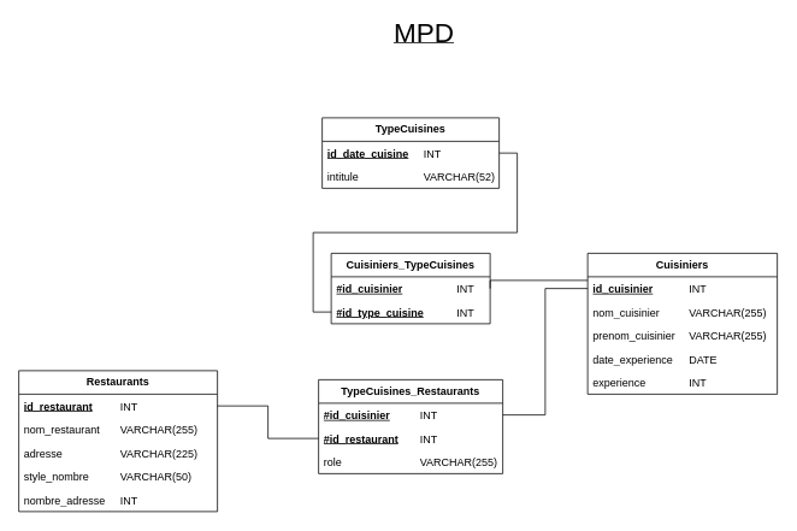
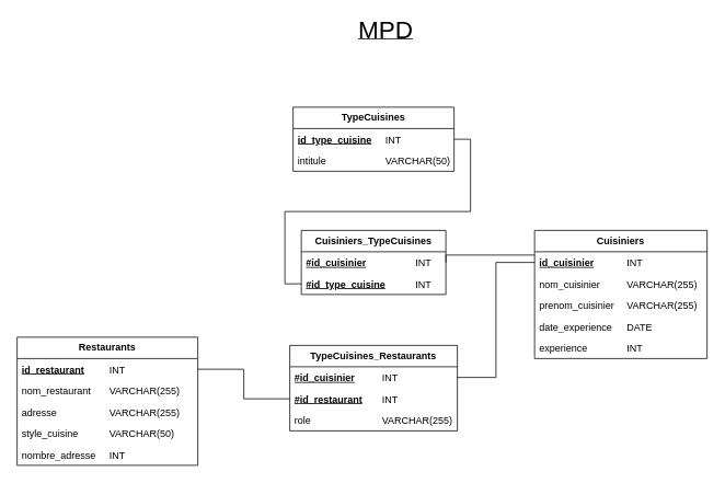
  <mxCell id="0" />
  <mxCell id="1" parent="0" />
  <mxCell id="2" value="&lt;b&gt;Cuisiniers&lt;/b&gt;" style="swimlane;fontStyle=0;childLayout=stackLayout;horizontal=1;startSize=26;fillColor=none;horizontalStack=0;resizeParent=1;resizeParentMax=0;resizeLast=0;collapsible=1;marginBottom=0;whiteSpace=wrap;html=1;" parent="1" vertex="1"><mxGeometry x="650" y="280" width="210" height="156" as="geometry" /></mxCell>
  <mxCell id="3" value="&lt;b style=&quot;text-decoration-line: underline;&quot;&gt;id_cuisinier&lt;/b&gt;&lt;span style=&quot;text-decoration-line: underline; font-weight: bold; white-space: pre;&quot;&gt;&#09;&lt;/span&gt;&lt;span style=&quot;text-decoration-line: underline; font-weight: bold; white-space: pre;&quot;&gt;&#09;&lt;/span&gt;INT" style="text;strokeColor=none;fillColor=none;align=left;verticalAlign=top;spacingLeft=4;spacingRight=4;overflow=hidden;rotatable=0;points=[[0,0.5],[1,0.5]];portConstraint=eastwest;whiteSpace=wrap;html=1;" parent="2" vertex="1"><mxGeometry y="26" width="210" height="26" as="geometry" /></mxCell>
  <mxCell id="4" value="nom_cuisinier&lt;span style=&quot;white-space: pre;&quot;&gt;&#09;&lt;/span&gt;&lt;span style=&quot;white-space: pre;&quot;&gt;&#09;&lt;/span&gt;VARCHAR(255)" style="text;strokeColor=none;fillColor=none;align=left;verticalAlign=top;spacingLeft=4;spacingRight=4;overflow=hidden;rotatable=0;points=[[0,0.5],[1,0.5]];portConstraint=eastwest;whiteSpace=wrap;html=1;" parent="2" vertex="1"><mxGeometry y="52" width="210" height="26" as="geometry" /></mxCell>
  <mxCell id="5" value="prenom_cuisinier&lt;span style=&quot;white-space: pre;&quot;&gt;&#09;&lt;/span&gt;VARCHAR(255)" style="text;strokeColor=none;fillColor=none;align=left;verticalAlign=top;spacingLeft=4;spacingRight=4;overflow=hidden;rotatable=0;points=[[0,0.5],[1,0.5]];portConstraint=eastwest;whiteSpace=wrap;html=1;" parent="2" vertex="1"><mxGeometry y="78" width="210" height="26" as="geometry" /></mxCell>
  <mxCell id="6" value="date_experience&lt;span style=&quot;white-space: pre;&quot;&gt;&#09;&lt;/span&gt;DATE" style="text;strokeColor=none;fillColor=none;align=left;verticalAlign=top;spacingLeft=4;spacingRight=4;overflow=hidden;rotatable=0;points=[[0,0.5],[1,0.5]];portConstraint=eastwest;whiteSpace=wrap;html=1;" parent="2" vertex="1"><mxGeometry y="104" width="210" height="26" as="geometry" /></mxCell>
  <mxCell id="7" value="experience&lt;span style=&quot;white-space: pre;&quot;&gt;&#09;&lt;/span&gt;&lt;span style=&quot;white-space: pre;&quot;&gt;&#09;&lt;/span&gt;INT" style="text;strokeColor=none;fillColor=none;align=left;verticalAlign=top;spacingLeft=4;spacingRight=4;overflow=hidden;rotatable=0;points=[[0,0.5],[1,0.5]];portConstraint=eastwest;whiteSpace=wrap;html=1;" parent="2" vertex="1"><mxGeometry y="130" width="210" height="26" as="geometry" /></mxCell>
  <mxCell id="8" value="&lt;b&gt;TypeCuisines&lt;/b&gt;" style="swimlane;fontStyle=0;childLayout=stackLayout;horizontal=1;startSize=26;fillColor=none;horizontalStack=0;resizeParent=1;resizeParentMax=0;resizeLast=0;collapsible=1;marginBottom=0;whiteSpace=wrap;html=1;" parent="1" vertex="1"><mxGeometry x="356" width="196" height="78" as="geometry" y="130" /></mxCell>
- <mxCell id="9" value="&lt;b style=&quot;text-decoration-line: underline;&quot;&gt;id_date_cuisine&lt;/b&gt;&lt;span style=&quot;text-decoration-line: underline; font-weight: bold; white-space: pre;&quot;&gt;&#09;&lt;/span&gt;INT" style="text;strokeColor=none;fillColor=none;align=left;verticalAlign=top;spacingLeft=4;spacingRight=4;overflow=hidden;rotatable=0;points=[[0,0.5],[1,0.5]];portConstraint=eastwest;whiteSpace=wrap;html=1;" parent="8" vertex="1"><mxGeometry y="26" width="196" height="26" as="geometry" /></mxCell>
- <mxCell id="10" value="intitule&lt;span style=&quot;white-space: pre;&quot;&gt;&#09;&lt;/span&gt;&lt;span style=&quot;white-space: pre;&quot;&gt;&#09;&lt;/span&gt;&lt;span style=&quot;white-space: pre;&quot;&gt;&#09;&lt;/span&gt;VARCHAR(52)" style="text;strokeColor=none;fillColor=none;align=left;verticalAlign=top;spacingLeft=4;spacingRight=4;overflow=hidden;rotatable=0;points=[[0,0.5],[1,0.5]];portConstraint=eastwest;whiteSpace=wrap;html=1;" parent="8" vertex="1"><mxGeometry y="52" width="196" height="26" as="geometry" /></mxCell>
+ <mxCell id="9" value="&lt;b style=&quot;text-decoration-line: underline;&quot;&gt;id_type_cuisine&lt;/b&gt;&lt;span style=&quot;text-decoration-line: underline; font-weight: bold; white-space: pre;&quot;&gt;&#09;&lt;/span&gt;INT" style="text;strokeColor=none;fillColor=none;align=left;verticalAlign=top;spacingLeft=4;spacingRight=4;overflow=hidden;rotatable=0;points=[[0,0.5],[1,0.5]];portConstraint=eastwest;whiteSpace=wrap;html=1;" parent="8" vertex="1"><mxGeometry y="26" width="196" height="26" as="geometry" /></mxCell>
+ <mxCell id="10" value="intitule&lt;span style=&quot;white-space: pre;&quot;&gt;&#09;&lt;/span&gt;&lt;span style=&quot;white-space: pre;&quot;&gt;&#09;&lt;/span&gt;&lt;span style=&quot;white-space: pre;&quot;&gt;&#09;&lt;/span&gt;VARCHAR(50)" style="text;strokeColor=none;fillColor=none;align=left;verticalAlign=top;spacingLeft=4;spacingRight=4;overflow=hidden;rotatable=0;points=[[0,0.5],[1,0.5]];portConstraint=eastwest;whiteSpace=wrap;html=1;" parent="8" vertex="1"><mxGeometry y="52" width="196" height="26" as="geometry" /></mxCell>
  <mxCell id="11" value="&lt;b&gt;Restaurants&lt;/b&gt;" style="swimlane;fontStyle=0;childLayout=stackLayout;horizontal=1;startSize=26;fillColor=none;horizontalStack=0;resizeParent=1;resizeParentMax=0;resizeLast=0;collapsible=1;marginBottom=0;whiteSpace=wrap;html=1;" parent="1" vertex="1"><mxGeometry x="20" y="410" width="220" height="156" as="geometry" /></mxCell>
  <mxCell id="12" value="&lt;b style=&quot;text-decoration-line: underline;&quot;&gt;id_restaurant&lt;/b&gt;&lt;span style=&quot;text-decoration-line: underline; font-weight: bold; white-space: pre;&quot;&gt;&#09;&lt;/span&gt;&lt;span style=&quot;text-decoration-line: underline; font-weight: bold; white-space: pre;&quot;&gt;&#09;&lt;/span&gt;INT" style="text;strokeColor=none;fillColor=none;align=left;verticalAlign=top;spacingLeft=4;spacingRight=4;overflow=hidden;rotatable=0;points=[[0,0.5],[1,0.5]];portConstraint=eastwest;whiteSpace=wrap;html=1;" parent="11" vertex="1"><mxGeometry y="26" width="220" height="26" as="geometry" /></mxCell>
  <mxCell id="13" value="nom_restaurant&lt;span style=&quot;white-space: pre;&quot;&gt;&#09;&lt;/span&gt;VARCHAR(255)" style="text;strokeColor=none;fillColor=none;align=left;verticalAlign=top;spacingLeft=4;spacingRight=4;overflow=hidden;rotatable=0;points=[[0,0.5],[1,0.5]];portConstraint=eastwest;whiteSpace=wrap;html=1;" parent="11" vertex="1"><mxGeometry y="52" width="220" height="26" as="geometry" /></mxCell>
- <mxCell id="14" value="adresse&lt;span style=&quot;white-space: pre;&quot;&gt;&#09;&lt;/span&gt;&lt;span style=&quot;white-space: pre;&quot;&gt;&#09;&lt;/span&gt;&lt;span style=&quot;white-space: pre;&quot;&gt;&#09;&lt;/span&gt;VARCHAR(225)" style="text;strokeColor=none;fillColor=none;align=left;verticalAlign=top;spacingLeft=4;spacingRight=4;overflow=hidden;rotatable=0;points=[[0,0.5],[1,0.5]];portConstraint=eastwest;whiteSpace=wrap;html=1;" parent="11" vertex="1"><mxGeometry y="78" width="220" height="26" as="geometry" /></mxCell>
- <mxCell id="15" value="style_nombre&lt;span style=&quot;white-space: pre;&quot;&gt;&#09;&lt;/span&gt;&lt;span style=&quot;white-space: pre;&quot;&gt;&#09;&lt;/span&gt;VARCHAR(50)" style="text;strokeColor=none;fillColor=none;align=left;verticalAlign=top;spacingLeft=4;spacingRight=4;overflow=hidden;rotatable=0;points=[[0,0.5],[1,0.5]];portConstraint=eastwest;whiteSpace=wrap;html=1;" parent="11" vertex="1"><mxGeometry y="104" width="220" height="26" as="geometry" /></mxCell>
+ <mxCell id="14" value="adresse&lt;span style=&quot;white-space: pre;&quot;&gt;&#09;&lt;/span&gt;&lt;span style=&quot;white-space: pre;&quot;&gt;&#09;&lt;/span&gt;&lt;span style=&quot;white-space: pre;&quot;&gt;&#09;&lt;/span&gt;VARCHAR(255)" style="text;strokeColor=none;fillColor=none;align=left;verticalAlign=top;spacingLeft=4;spacingRight=4;overflow=hidden;rotatable=0;points=[[0,0.5],[1,0.5]];portConstraint=eastwest;whiteSpace=wrap;html=1;" parent="11" vertex="1"><mxGeometry y="78" width="220" height="26" as="geometry" /></mxCell>
+ <mxCell id="15" value="style_cuisine&lt;span style=&quot;white-space: pre;&quot;&gt;&#09;&lt;/span&gt;&lt;span style=&quot;white-space: pre;&quot;&gt;&#09;&lt;/span&gt;VARCHAR(50)" style="text;strokeColor=none;fillColor=none;align=left;verticalAlign=top;spacingLeft=4;spacingRight=4;overflow=hidden;rotatable=0;points=[[0,0.5],[1,0.5]];portConstraint=eastwest;whiteSpace=wrap;html=1;" parent="11" vertex="1"><mxGeometry y="104" width="220" height="26" as="geometry" /></mxCell>
  <mxCell id="16" value="nombre_adresse&lt;span style=&quot;white-space: pre;&quot;&gt;&#09;&lt;/span&gt;INT" style="text;strokeColor=none;fillColor=none;align=left;verticalAlign=top;spacingLeft=4;spacingRight=4;overflow=hidden;rotatable=0;points=[[0,0.5],[1,0.5]];portConstraint=eastwest;whiteSpace=wrap;html=1;" parent="11" vertex="1"><mxGeometry y="130" width="220" height="26" as="geometry" /></mxCell>
  <mxCell id="17" value="&lt;u&gt;&lt;font style=&quot;font-size: 30px;&quot;&gt;MPD&lt;/font&gt;&lt;/u&gt;" style="text;html=1;align=center;verticalAlign=middle;whiteSpace=wrap;rounded=0;fontFamily=Helvetica;fontSize=11;fontColor=default;labelBackgroundColor=default;" parent="1" vertex="1"><mxGeometry x="439" y="20" width="60" height="30" as="geometry" /></mxCell>
  <mxCell id="18" value="&lt;b&gt;Cuisiniers_TypeCuisines&lt;/b&gt;" style="swimlane;fontStyle=0;childLayout=stackLayout;horizontal=1;startSize=26;fillColor=none;horizontalStack=0;resizeParent=1;resizeParentMax=0;resizeLast=0;collapsible=1;marginBottom=0;whiteSpace=wrap;html=1;" parent="1" vertex="1"><mxGeometry x="366" y="280" width="176" height="78" as="geometry" /></mxCell>
  <mxCell id="19" value="&lt;b style=&quot;text-decoration-line: underline;&quot;&gt;#id_cuisinier&lt;/b&gt;&lt;span style=&quot;text-decoration-line: underline; font-weight: bold; white-space: pre;&quot;&gt;&#09;&lt;/span&gt;&lt;span style=&quot;text-decoration-line: underline; font-weight: bold; white-space: pre;&quot;&gt;&#09;&lt;/span&gt;&lt;span style=&quot;text-decoration-line: underline; font-weight: bold; white-space: pre;&quot;&gt;&#09;&lt;/span&gt;INT" style="text;strokeColor=none;fillColor=none;align=left;verticalAlign=top;spacingLeft=4;spacingRight=4;overflow=hidden;rotatable=0;points=[[0,0.5],[1,0.5]];portConstraint=eastwest;whiteSpace=wrap;html=1;" parent="18" vertex="1"><mxGeometry y="26" width="176" height="26" as="geometry" /></mxCell>
  <mxCell id="20" value="&lt;b style=&quot;text-decoration-line: underline;&quot;&gt;#id_type_cuisine&lt;/b&gt;&lt;span style=&quot;text-decoration-line: underline; font-weight: bold; white-space: pre;&quot;&gt;&#09;&lt;/span&gt;&lt;span style=&quot;text-decoration-line: underline; font-weight: bold; white-space: pre;&quot;&gt;&#09;&lt;/span&gt;INT" style="text;strokeColor=none;fillColor=none;align=left;verticalAlign=top;spacingLeft=4;spacingRight=4;overflow=hidden;rotatable=0;points=[[0,0.5],[1,0.5]];portConstraint=eastwest;whiteSpace=wrap;html=1;" parent="18" vertex="1"><mxGeometry y="52" width="176" height="26" as="geometry" /></mxCell>
  <mxCell id="21" value="&lt;b&gt;TypeCuisines_Restaurants&lt;/b&gt;" style="swimlane;fontStyle=0;childLayout=stackLayout;horizontal=1;startSize=26;fillColor=none;horizontalStack=0;resizeParent=1;resizeParentMax=0;resizeLast=0;collapsible=1;marginBottom=0;whiteSpace=wrap;html=1;" parent="1" vertex="1"><mxGeometry x="352" y="420" width="204" height="104" as="geometry" /></mxCell>
  <mxCell id="22" value="&lt;b style=&quot;text-decoration-line: underline;&quot;&gt;#id_cuisinier&lt;/b&gt;&lt;span style=&quot;text-decoration-line: underline; font-weight: bold; white-space: pre;&quot;&gt;&#09;&lt;/span&gt;&lt;span style=&quot;text-decoration-line: underline; font-weight: bold; white-space: pre;&quot;&gt;&#09;&lt;/span&gt;INT" style="text;strokeColor=none;fillColor=none;align=left;verticalAlign=top;spacingLeft=4;spacingRight=4;overflow=hidden;rotatable=0;points=[[0,0.5],[1,0.5]];portConstraint=eastwest;whiteSpace=wrap;html=1;" parent="21" vertex="1"><mxGeometry y="26" width="204" height="26" as="geometry" /></mxCell>
  <mxCell id="23" value="&lt;b style=&quot;text-decoration-line: underline;&quot;&gt;#id_restaurant&lt;/b&gt;&lt;span style=&quot;text-decoration-line: underline; font-weight: bold; white-space: pre;&quot;&gt;&#09;&lt;/span&gt;INT" style="text;strokeColor=none;fillColor=none;align=left;verticalAlign=top;spacingLeft=4;spacingRight=4;overflow=hidden;rotatable=0;points=[[0,0.5],[1,0.5]];portConstraint=eastwest;whiteSpace=wrap;html=1;" parent="21" vertex="1"><mxGeometry y="52" width="204" height="26" as="geometry" /></mxCell>
  <mxCell id="24" value="role&lt;span style=&quot;white-space: pre;&quot;&gt;&#09;&lt;/span&gt;&lt;span style=&quot;white-space: pre;&quot;&gt;&#09;&lt;/span&gt;&lt;span style=&quot;white-space: pre;&quot;&gt;&#09;&lt;/span&gt;&lt;span style=&quot;white-space: pre;&quot;&gt;&#09;&lt;/span&gt;VARCHAR(255)" style="text;strokeColor=none;fillColor=none;align=left;verticalAlign=top;spacingLeft=4;spacingRight=4;overflow=hidden;rotatable=0;points=[[0,0.5],[1,0.5]];portConstraint=eastwest;whiteSpace=wrap;html=1;" parent="21" vertex="1"><mxGeometry y="78" width="204" height="26" as="geometry" /></mxCell>
  <mxCell id="25" style="edgeStyle=orthogonalEdgeStyle;shape=connector;rounded=0;orthogonalLoop=1;jettySize=auto;html=1;strokeColor=default;align=center;verticalAlign=middle;fontFamily=Helvetica;fontSize=11;fontColor=default;labelBackgroundColor=default;startFill=0;endArrow=none;" parent="1" source="20" target="9" edge="1"><mxGeometry relative="1" as="geometry" /></mxCell>
  <mxCell id="26" style="edgeStyle=orthogonalEdgeStyle;shape=connector;rounded=0;orthogonalLoop=1;jettySize=auto;html=1;strokeColor=default;align=center;verticalAlign=middle;fontFamily=Helvetica;fontSize=11;fontColor=default;labelBackgroundColor=default;startFill=0;endArrow=none;exitX=1;exitY=0.5;exitDx=0;exitDy=0;" parent="1" source="19" target="3" edge="1"><mxGeometry relative="1" as="geometry"><Array as="points"><mxPoint x="542" y="310" /></Array></mxGeometry></mxCell>
  <mxCell id="27" style="edgeStyle=orthogonalEdgeStyle;shape=connector;rounded=0;orthogonalLoop=1;jettySize=auto;html=1;entryX=0;entryY=0.5;entryDx=0;entryDy=0;strokeColor=default;align=center;verticalAlign=middle;fontFamily=Helvetica;fontSize=11;fontColor=default;labelBackgroundColor=default;startFill=0;endArrow=none;" parent="1" source="22" target="3" edge="1"><mxGeometry relative="1" as="geometry" /></mxCell>
  <mxCell id="28" style="edgeStyle=orthogonalEdgeStyle;shape=connector;rounded=0;orthogonalLoop=1;jettySize=auto;html=1;strokeColor=default;align=center;verticalAlign=middle;fontFamily=Helvetica;fontSize=11;fontColor=default;labelBackgroundColor=default;startFill=0;endArrow=none;" parent="1" source="23" target="12" edge="1"><mxGeometry relative="1" as="geometry" /></mxCell>
